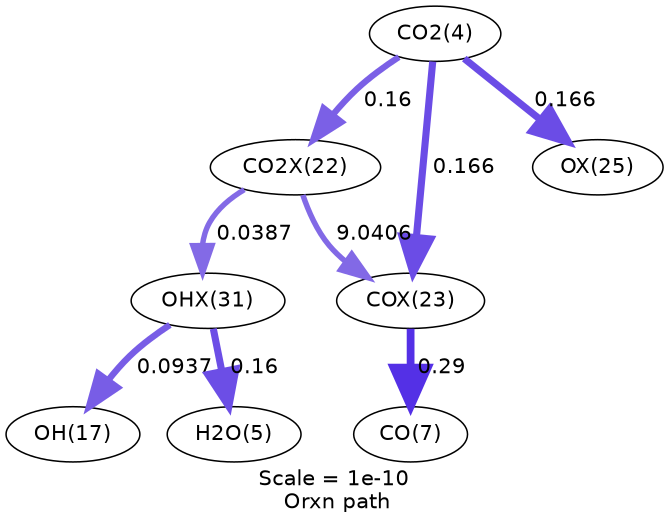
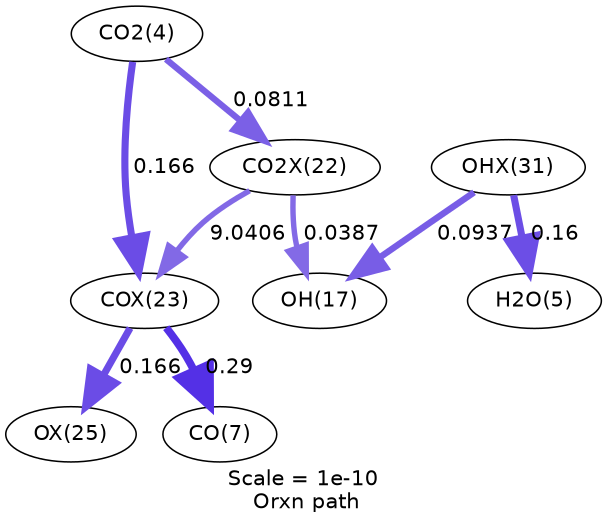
  digraph {
    fontname=Helvetica
    label="Scale = 1e-10\l Orxn path"
    node [fontname=Helvetica]
    edge [arrowsize=2.32 color="0.7, 0.666, 0.9" fontname=Helvetica penwidth=4.64]
    n1 [label="CO2(4)"]
    n2 [label="CO2X(22)"]
    n3 [label="COX(23)"]
    n4 [label="OX(25)"]
    n5 [label="OHX(31)"]
    n6 [label="CO(7)"]
    n7 [label="OH(17)"]
    n8 [label="H2O(5)"]
-   n1 -> n2 [arrowsize=2.05 color="0.7, 0.581, 0.9" label=" 0.16" penwidth=4.1]
+   n1 -> n2 [arrowsize=2.05 color="0.7, 0.581, 0.9" label=" 0.0811" penwidth=4.1]
    n1 -> n3 [label=" 0.166"]
-   n1 -> n4 [label=" 0.166"]
+   n3 -> n4 [label=" 0.166"]
    n2 -> n3 [arrowsize=1.79 color="0.7, 0.541, 0.9" label=" 9.0406" penwidth=3.58]
-   n2 -> n5 [arrowsize=1.77 color="0.7, 0.539, 0.9" label=" 0.0387" penwidth=3.54]
+   n2 -> n7 [arrowsize=1.77 color="0.7, 0.539, 0.9" label=" 0.0387" penwidth=3.54]
    n3 -> n6 [arrowsize=2.53 color="0.7, 0.79, 0.9" label=" 0.29" penwidth=5.06]
    n5 -> n7 [arrowsize=2.11 color="0.7, 0.594, 0.9" label=" 0.0937" penwidth=4.21]
    n5 -> n8 [arrowsize=2.31 color="0.7, 0.66, 0.9" label=" 0.16" penwidth=4.62]
  }
